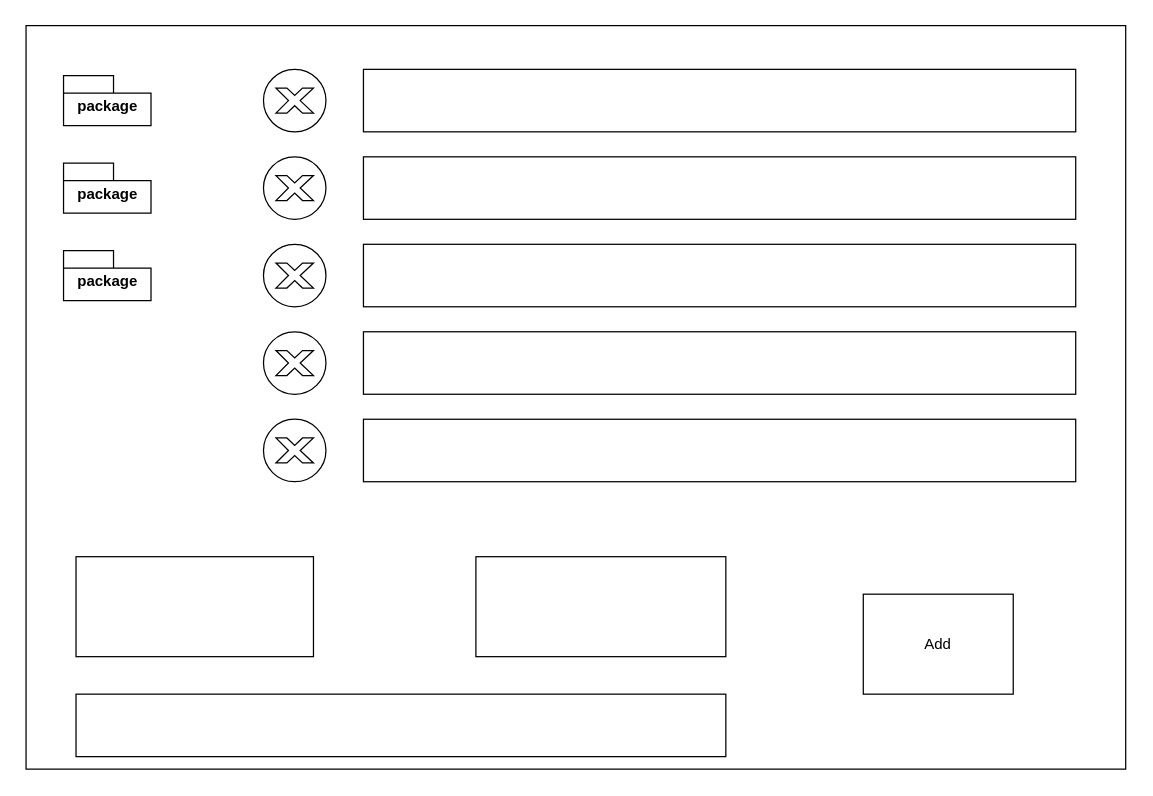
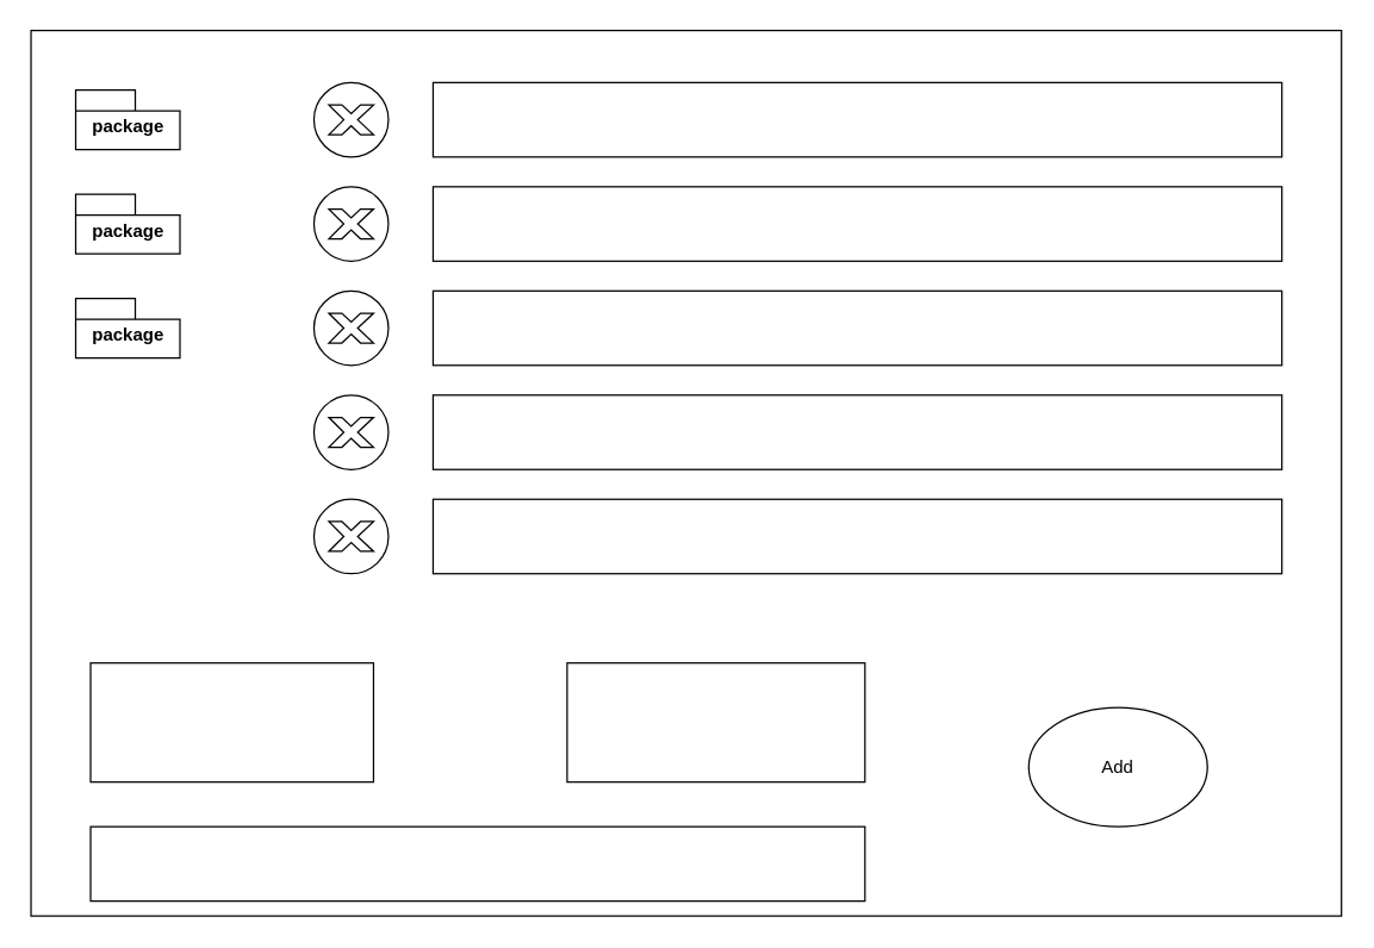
  <mxCell id="0" />
  <mxCell id="1" parent="0" />
  <mxCell id="2" value="" style="rounded=0;whiteSpace=wrap;html=1;fillColor=default;strokeColor=default;fontColor=default;" parent="1" vertex="1"><mxGeometry x="20" y="20" width="880" height="595" as="geometry" /></mxCell>
  <mxCell id="3" value="" style="rounded=0;whiteSpace=wrap;html=1;fillColor=default;strokeColor=default;fontColor=default;" parent="1" vertex="1"><mxGeometry x="60" y="445" width="190" height="80" as="geometry" /></mxCell>
  <mxCell id="4" value="" style="rounded=0;whiteSpace=wrap;html=1;fillColor=default;strokeColor=default;fontColor=default;" parent="1" vertex="1"><mxGeometry x="380" y="445" width="200" height="80" as="geometry" /></mxCell>
  <mxCell id="5" value="" style="rounded=0;whiteSpace=wrap;html=1;fillColor=default;strokeColor=default;fontColor=default;" parent="1" vertex="1"><mxGeometry x="60" y="555" width="520" height="50" as="geometry" /></mxCell>
- <mxCell id="6" value="Add" style="rounded=0;whiteSpace=wrap;html=1;fillColor=default;strokeColor=default;fontColor=default;" parent="1" vertex="1"><mxGeometry x="690" y="475" width="120" height="80" as="geometry" /></mxCell>
+ <mxCell id="6" value="Add" style="ellipse;whiteSpace=wrap;html=1;fillColor=default;strokeColor=default;fontColor=default;" parent="1" vertex="1"><mxGeometry x="690" y="475" width="120" height="80" as="geometry" /></mxCell>
  <mxCell id="7" value="" style="ellipse;whiteSpace=wrap;html=1;aspect=fixed;fillColor=default;strokeColor=default;fontColor=default;" parent="1" vertex="1"><mxGeometry x="210" y="55" width="50" height="50" as="geometry" /></mxCell>
  <mxCell id="8" value="" style="ellipse;whiteSpace=wrap;html=1;aspect=fixed;fillColor=default;strokeColor=default;fontColor=default;" parent="1" vertex="1"><mxGeometry x="210" y="125" width="50" height="50" as="geometry" /></mxCell>
  <mxCell id="9" value="" style="ellipse;whiteSpace=wrap;html=1;aspect=fixed;fillColor=default;strokeColor=default;fontColor=default;" parent="1" vertex="1"><mxGeometry x="210" y="195" width="50" height="50" as="geometry" /></mxCell>
  <mxCell id="10" value="" style="ellipse;whiteSpace=wrap;html=1;aspect=fixed;fillColor=default;strokeColor=default;fontColor=default;" parent="1" vertex="1"><mxGeometry x="210" y="265" width="50" height="50" as="geometry" /></mxCell>
  <mxCell id="11" value="" style="ellipse;whiteSpace=wrap;html=1;aspect=fixed;fillColor=default;strokeColor=default;fontColor=default;" parent="1" vertex="1"><mxGeometry x="210" y="335" width="50" height="50" as="geometry" /></mxCell>
  <mxCell id="12" value="" style="rounded=0;whiteSpace=wrap;html=1;fillColor=default;strokeColor=default;fontColor=default;" parent="1" vertex="1"><mxGeometry x="290" y="55" width="570" height="50" as="geometry" /></mxCell>
  <mxCell id="13" value="" style="rounded=0;whiteSpace=wrap;html=1;fillColor=default;strokeColor=default;fontColor=default;" parent="1" vertex="1"><mxGeometry x="290" y="125" width="570" height="50" as="geometry" /></mxCell>
  <mxCell id="14" value="" style="rounded=0;whiteSpace=wrap;html=1;fillColor=default;strokeColor=default;fontColor=default;" parent="1" vertex="1"><mxGeometry x="290" y="195" width="570" height="50" as="geometry" /></mxCell>
  <mxCell id="15" value="" style="rounded=0;whiteSpace=wrap;html=1;fillColor=default;strokeColor=default;fontColor=default;" parent="1" vertex="1"><mxGeometry x="290" y="265" width="570" height="50" as="geometry" /></mxCell>
  <mxCell id="16" value="" style="rounded=0;whiteSpace=wrap;html=1;fillColor=default;strokeColor=default;fontColor=default;" parent="1" vertex="1"><mxGeometry x="290" y="335" width="570" height="50" as="geometry" /></mxCell>
  <mxCell id="17" value="" style="verticalLabelPosition=bottom;verticalAlign=top;html=1;shape=mxgraph.basic.x;fillColor=default;strokeColor=default;fontColor=default;" parent="1" vertex="1"><mxGeometry x="220" y="350" width="30" height="20" as="geometry" /></mxCell>
  <mxCell id="18" value="" style="verticalLabelPosition=bottom;verticalAlign=top;html=1;shape=mxgraph.basic.x;fillColor=default;strokeColor=default;fontColor=default;" parent="1" vertex="1"><mxGeometry x="220" y="280" width="30" height="20" as="geometry" /></mxCell>
  <mxCell id="19" value="" style="verticalLabelPosition=bottom;verticalAlign=top;html=1;shape=mxgraph.basic.x;fillColor=default;strokeColor=default;fontColor=default;" parent="1" vertex="1"><mxGeometry x="220" y="210" width="30" height="20" as="geometry" /></mxCell>
  <mxCell id="20" value="" style="verticalLabelPosition=bottom;verticalAlign=top;html=1;shape=mxgraph.basic.x;fillColor=default;strokeColor=default;fontColor=default;" parent="1" vertex="1"><mxGeometry x="220" y="140" width="30" height="20" as="geometry" /></mxCell>
  <mxCell id="21" value="" style="verticalLabelPosition=bottom;verticalAlign=top;html=1;shape=mxgraph.basic.x;fillColor=default;strokeColor=default;fontColor=default;" parent="1" vertex="1"><mxGeometry x="220" y="70" width="30" height="20" as="geometry" /></mxCell>
  <mxCell id="22" value="package" style="shape=folder;fontStyle=1;spacingTop=10;tabWidth=40;tabHeight=14;tabPosition=left;html=1;fontColor=default;strokeColor=default;fillColor=default;" parent="1" vertex="1"><mxGeometry x="50" y="60" width="70" height="40" as="geometry" /></mxCell>
  <mxCell id="23" value="package" style="shape=folder;fontStyle=1;spacingTop=10;tabWidth=40;tabHeight=14;tabPosition=left;html=1;fontColor=default;strokeColor=default;fillColor=default;" parent="1" vertex="1"><mxGeometry x="50" y="130" width="70" height="40" as="geometry" /></mxCell>
  <mxCell id="24" value="package" style="shape=folder;fontStyle=1;spacingTop=10;tabWidth=40;tabHeight=14;tabPosition=left;html=1;fontColor=default;strokeColor=default;fillColor=default;" parent="1" vertex="1"><mxGeometry x="50" y="200" width="70" height="40" as="geometry" /></mxCell>
